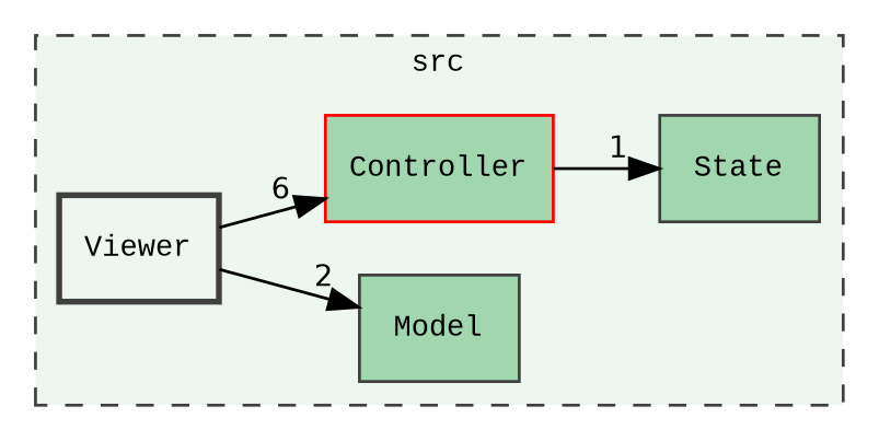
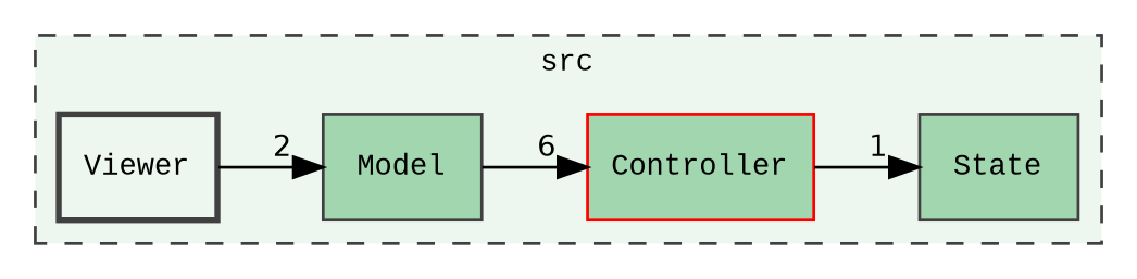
  digraph {
    compound=true
    fontname="Liberation Mono"
    rankdir=LR
    node [color=grey25 fillcolor="#a2d6af" fontname="Liberation Mono" fontsize=10 shape=box style="filled,"]
    edge [fontname="Liberation Mono" fontsize=10 labeldistance=1.5 labelfontname=Helvetica labelfontsize=10]
    n1 [label=Model]
    n2 [color=red label=Controller]
    n3 [label=State]
    n4 [fillcolor="#edf7ef" label=Viewer style="filled,bold,"]
    subgraph cluster_1 {
      bgcolor="#edf7ef"
      fontsize=10
      label=src
      pencolor=grey25
      style="filled,dashed,"
      n1
      n2
      n3
      n4
    }
    n2 -> n3 [headlabel=1]
    n4 -> n1 [headlabel=2]
-   n4 -> n2 [headlabel=6]
+   n1 -> n2 [headlabel=6]
  }
